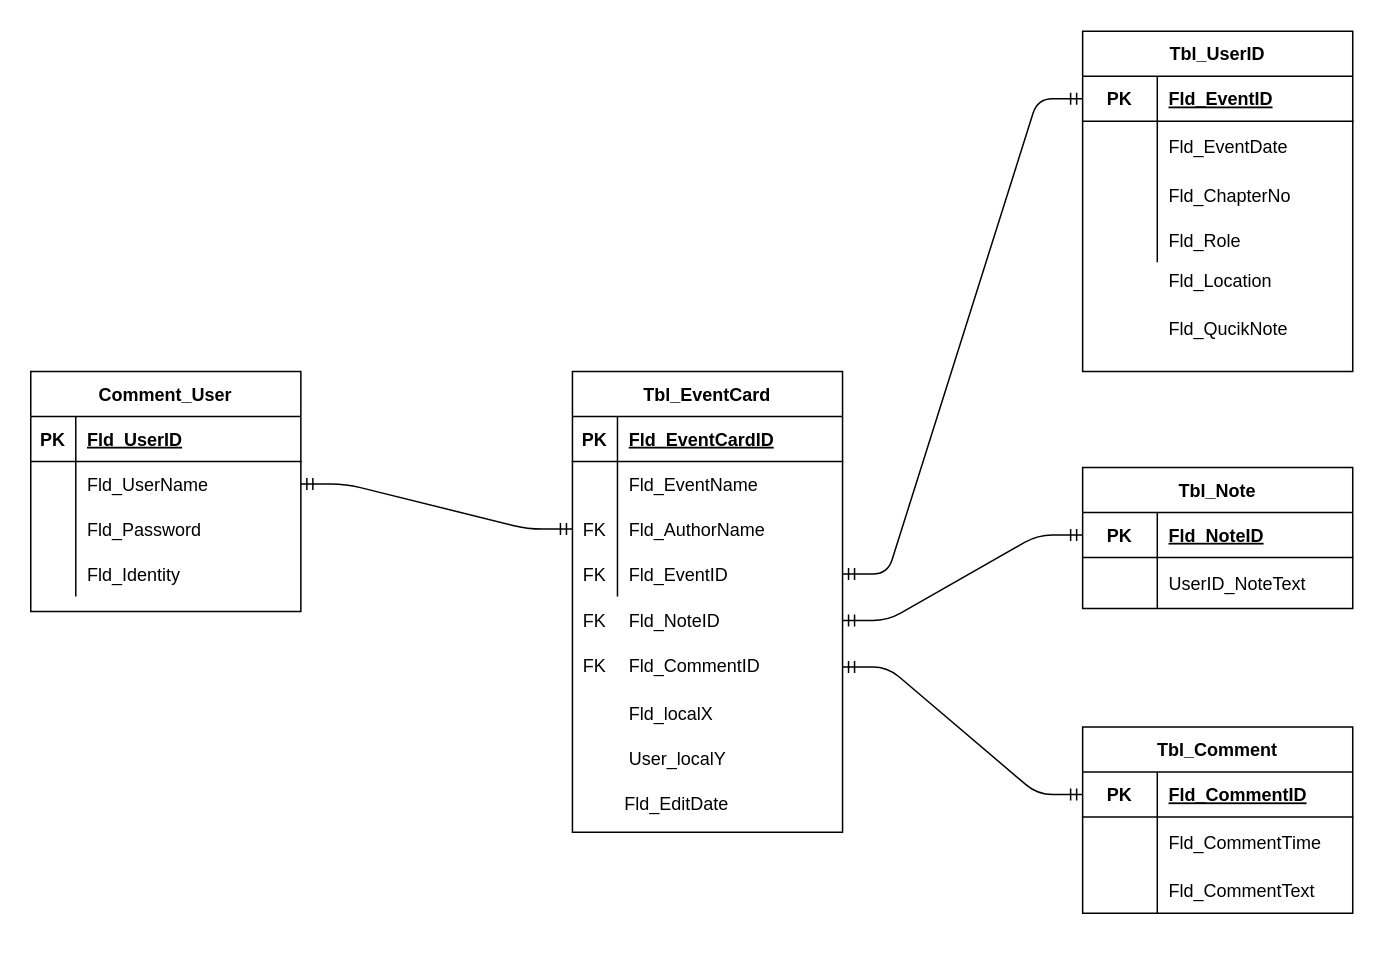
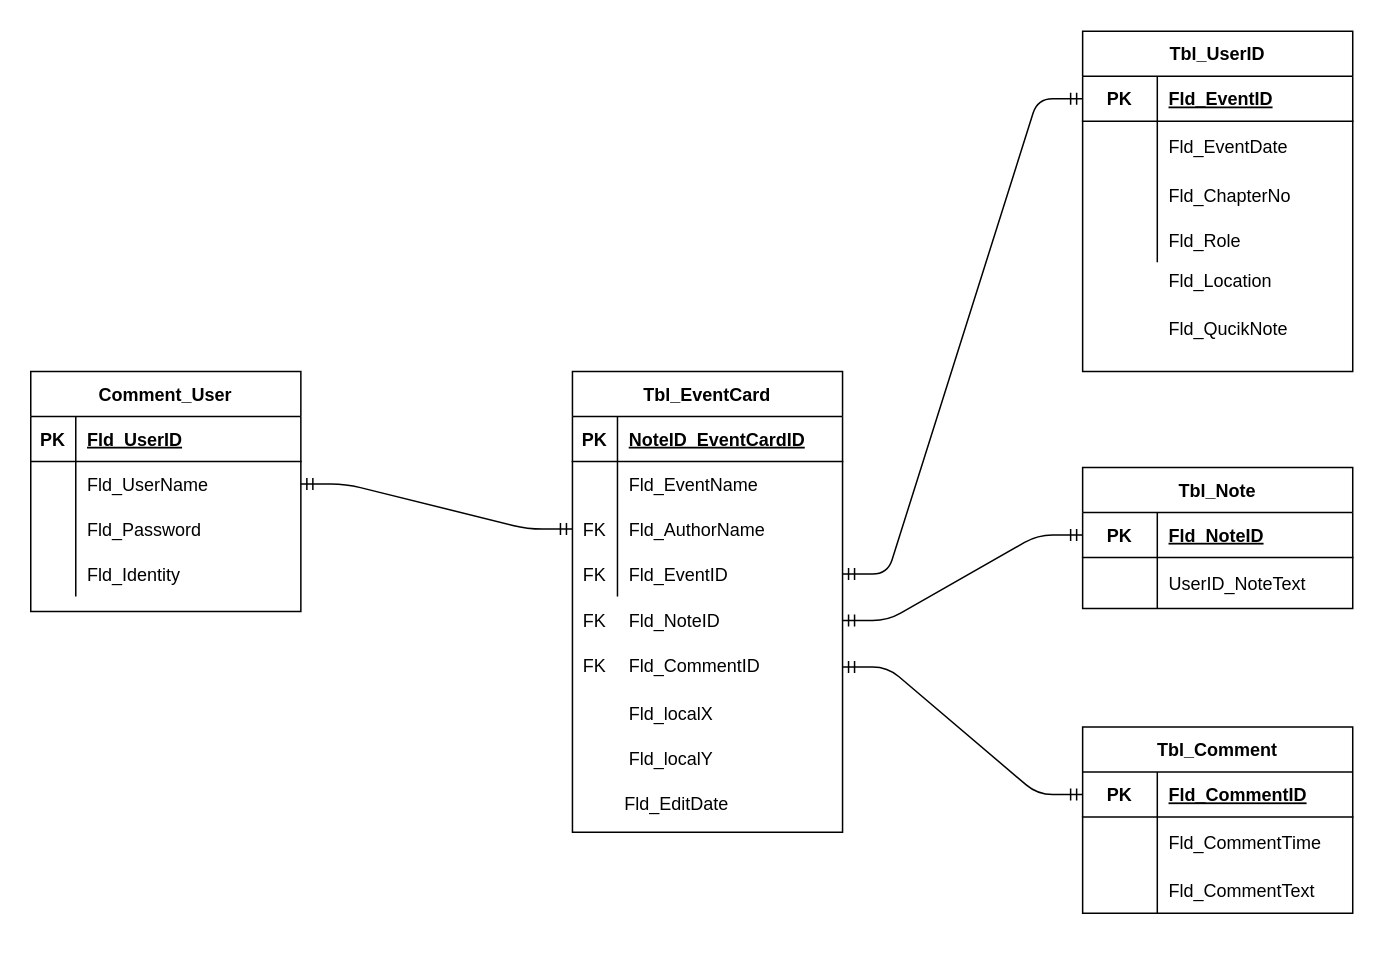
  <mxCell id="0" />
  <mxCell id="1" parent="0" />
  <mxCell id="2" value="Comment_User" style="shape=table;startSize=30;container=1;collapsible=1;childLayout=tableLayout;fixedRows=1;rowLines=0;fontStyle=1;align=center;resizeLast=1;" parent="1" vertex="1"><mxGeometry x="20" y="247" width="180" height="160" as="geometry" /></mxCell>
  <mxCell id="3" value="" style="shape=partialRectangle;collapsible=0;dropTarget=0;pointerEvents=0;fillColor=none;top=0;left=0;bottom=1;right=0;points=[[0,0.5],[1,0.5]];portConstraint=eastwest;" parent="2" vertex="1"><mxGeometry y="30" width="180" height="30" as="geometry" /></mxCell>
  <mxCell id="4" value="PK" style="shape=partialRectangle;connectable=0;fillColor=none;top=0;left=0;bottom=0;right=0;fontStyle=1;overflow=hidden;" parent="3" vertex="1"><mxGeometry width="30" height="30" as="geometry" /></mxCell>
  <mxCell id="5" value="Fld_UserID" style="shape=partialRectangle;connectable=0;fillColor=none;top=0;left=0;bottom=0;right=0;align=left;spacingLeft=6;fontStyle=5;overflow=hidden;" parent="3" vertex="1"><mxGeometry x="30" width="150" height="30" as="geometry" /></mxCell>
  <mxCell id="6" value="" style="shape=partialRectangle;collapsible=0;dropTarget=0;pointerEvents=0;fillColor=none;top=0;left=0;bottom=0;right=0;points=[[0,0.5],[1,0.5]];portConstraint=eastwest;" parent="2" vertex="1"><mxGeometry y="60" width="180" height="30" as="geometry" /></mxCell>
  <mxCell id="7" value="" style="shape=partialRectangle;connectable=0;fillColor=none;top=0;left=0;bottom=0;right=0;editable=1;overflow=hidden;" parent="6" vertex="1"><mxGeometry width="30" height="30" as="geometry" /></mxCell>
  <mxCell id="8" value="Fld_UserName" style="shape=partialRectangle;connectable=0;fillColor=none;top=0;left=0;bottom=0;right=0;align=left;spacingLeft=6;overflow=hidden;" parent="6" vertex="1"><mxGeometry x="30" width="150" height="30" as="geometry" /></mxCell>
  <mxCell id="9" value="" style="shape=partialRectangle;collapsible=0;dropTarget=0;pointerEvents=0;fillColor=none;top=0;left=0;bottom=0;right=0;points=[[0,0.5],[1,0.5]];portConstraint=eastwest;" parent="2" vertex="1"><mxGeometry y="90" width="180" height="30" as="geometry" /></mxCell>
  <mxCell id="10" value="" style="shape=partialRectangle;connectable=0;fillColor=none;top=0;left=0;bottom=0;right=0;editable=1;overflow=hidden;" parent="9" vertex="1"><mxGeometry width="30" height="30" as="geometry" /></mxCell>
  <mxCell id="11" value="Fld_Password" style="shape=partialRectangle;connectable=0;fillColor=none;top=0;left=0;bottom=0;right=0;align=left;spacingLeft=6;overflow=hidden;" parent="9" vertex="1"><mxGeometry x="30" width="150" height="30" as="geometry" /></mxCell>
  <mxCell id="12" value="" style="shape=partialRectangle;collapsible=0;dropTarget=0;pointerEvents=0;fillColor=none;top=0;left=0;bottom=0;right=0;points=[[0,0.5],[1,0.5]];portConstraint=eastwest;" parent="2" vertex="1"><mxGeometry y="120" width="180" height="30" as="geometry" /></mxCell>
  <mxCell id="13" value="" style="shape=partialRectangle;connectable=0;fillColor=none;top=0;left=0;bottom=0;right=0;editable=1;overflow=hidden;" parent="12" vertex="1"><mxGeometry width="30" height="30" as="geometry" /></mxCell>
  <mxCell id="14" value="Fld_Identity" style="shape=partialRectangle;connectable=0;fillColor=none;top=0;left=0;bottom=0;right=0;align=left;spacingLeft=6;overflow=hidden;" parent="12" vertex="1"><mxGeometry x="30" width="150" height="30" as="geometry" /></mxCell>
  <mxCell id="15" value="" style="edgeStyle=entityRelationEdgeStyle;fontSize=12;html=1;endArrow=ERmandOne;startArrow=ERmandOne;exitX=1;exitY=0.5;exitDx=0;exitDy=0;" parent="1" source="6" target="61" edge="1"><mxGeometry width="100" height="100" relative="1" as="geometry"><mxPoint x="298" y="387" as="sourcePoint" /><mxPoint x="398" y="287" as="targetPoint" /></mxGeometry></mxCell>
  <mxCell id="16" value="" style="edgeStyle=entityRelationEdgeStyle;fontSize=12;html=1;endArrow=ERmandOne;startArrow=ERmandOne;" parent="1" target="34" edge="1"><mxGeometry width="100" height="100" relative="1" as="geometry"><mxPoint x="561" y="413" as="sourcePoint" /><mxPoint x="655" y="610" as="targetPoint" /></mxGeometry></mxCell>
  <mxCell id="17" value="" style="group" parent="1" vertex="1" connectable="0"><mxGeometry x="721" y="20.25" width="180" height="226.75" as="geometry" /></mxCell>
  <mxCell id="18" value="Tbl_UserID" style="shape=table;startSize=30;container=1;collapsible=1;childLayout=tableLayout;fixedRows=1;rowLines=0;fontStyle=1;align=center;resizeLast=1;" parent="17" vertex="1"><mxGeometry width="180" height="226.75" as="geometry" /></mxCell>
  <mxCell id="19" value="" style="shape=partialRectangle;collapsible=0;dropTarget=0;pointerEvents=0;fillColor=none;top=0;left=0;bottom=1;right=0;points=[[0,0.5],[1,0.5]];portConstraint=eastwest;" parent="18" vertex="1"><mxGeometry y="30" width="180" height="30" as="geometry" /></mxCell>
  <mxCell id="20" value="PK" style="shape=partialRectangle;connectable=0;fillColor=none;top=0;left=0;bottom=0;right=0;fontStyle=1;overflow=hidden;" parent="19" vertex="1"><mxGeometry width="49.75" height="30" as="geometry" /></mxCell>
  <mxCell id="21" value="Fld_EventID" style="shape=partialRectangle;connectable=0;fillColor=none;top=0;left=0;bottom=0;right=0;align=left;spacingLeft=6;fontStyle=5;overflow=hidden;" parent="19" vertex="1"><mxGeometry x="49.75" width="130.25" height="30" as="geometry" /></mxCell>
  <mxCell id="22" value="" style="shape=partialRectangle;collapsible=0;dropTarget=0;pointerEvents=0;fillColor=none;top=0;left=0;bottom=0;right=0;points=[[0,0.5],[1,0.5]];portConstraint=eastwest;" parent="18" vertex="1"><mxGeometry y="60" width="180" height="34" as="geometry" /></mxCell>
  <mxCell id="23" value="" style="shape=partialRectangle;connectable=0;fillColor=none;top=0;left=0;bottom=0;right=0;editable=1;overflow=hidden;" parent="22" vertex="1"><mxGeometry width="49.75" height="34" as="geometry" /></mxCell>
  <mxCell id="24" value="Fld_EventDate" style="shape=partialRectangle;connectable=0;fillColor=none;top=0;left=0;bottom=0;right=0;align=left;spacingLeft=6;overflow=hidden;" parent="22" vertex="1"><mxGeometry x="49.75" width="130.25" height="34" as="geometry" /></mxCell>
  <mxCell id="25" value="" style="shape=partialRectangle;collapsible=0;dropTarget=0;pointerEvents=0;fillColor=none;top=0;left=0;bottom=0;right=0;points=[[0,0.5],[1,0.5]];portConstraint=eastwest;" parent="18" vertex="1"><mxGeometry y="94" width="180" height="30" as="geometry" /></mxCell>
  <mxCell id="26" value="" style="shape=partialRectangle;connectable=0;fillColor=none;top=0;left=0;bottom=0;right=0;editable=1;overflow=hidden;" parent="25" vertex="1"><mxGeometry width="49.75" height="30" as="geometry" /></mxCell>
  <mxCell id="27" value="Fld_ChapterNo" style="shape=partialRectangle;connectable=0;fillColor=none;top=0;left=0;bottom=0;right=0;align=left;spacingLeft=6;overflow=hidden;" parent="25" vertex="1"><mxGeometry x="49.75" width="130.25" height="30" as="geometry" /></mxCell>
  <mxCell id="28" value="" style="shape=partialRectangle;collapsible=0;dropTarget=0;pointerEvents=0;fillColor=none;top=0;left=0;bottom=0;right=0;points=[[0,0.5],[1,0.5]];portConstraint=eastwest;" parent="18" vertex="1"><mxGeometry y="124" width="180" height="30" as="geometry" /></mxCell>
  <mxCell id="29" value="" style="shape=partialRectangle;connectable=0;fillColor=none;top=0;left=0;bottom=0;right=0;editable=1;overflow=hidden;" parent="28" vertex="1"><mxGeometry width="49.75" height="30" as="geometry" /></mxCell>
  <mxCell id="30" value="Fld_Role" style="shape=partialRectangle;connectable=0;fillColor=none;top=0;left=0;bottom=0;right=0;align=left;spacingLeft=6;overflow=hidden;" parent="28" vertex="1"><mxGeometry x="49.75" width="130.25" height="30" as="geometry" /></mxCell>
  <mxCell id="31" value="Fld_Location" style="shape=partialRectangle;connectable=0;fillColor=none;top=0;left=0;bottom=0;right=0;align=left;spacingLeft=6;overflow=hidden;" parent="17" vertex="1"><mxGeometry x="49.75" y="151" width="130.25" height="30" as="geometry" /></mxCell>
  <mxCell id="32" value="Fld_QucikNote" style="shape=partialRectangle;connectable=0;fillColor=none;top=0;left=0;bottom=0;right=0;align=left;spacingLeft=6;overflow=hidden;" parent="17" vertex="1"><mxGeometry x="49.75" y="183" width="130.25" height="30" as="geometry" /></mxCell>
  <mxCell id="33" value="Tbl_Note" style="shape=table;startSize=30;container=1;collapsible=1;childLayout=tableLayout;fixedRows=1;rowLines=0;fontStyle=1;align=center;resizeLast=1;" parent="1" vertex="1"><mxGeometry x="721" y="311" width="180" height="94" as="geometry" /></mxCell>
  <mxCell id="34" value="" style="shape=partialRectangle;collapsible=0;dropTarget=0;pointerEvents=0;fillColor=none;top=0;left=0;bottom=1;right=0;points=[[0,0.5],[1,0.5]];portConstraint=eastwest;" parent="33" vertex="1"><mxGeometry y="30" width="180" height="30" as="geometry" /></mxCell>
  <mxCell id="35" value="PK" style="shape=partialRectangle;connectable=0;fillColor=none;top=0;left=0;bottom=0;right=0;fontStyle=1;overflow=hidden;" parent="34" vertex="1"><mxGeometry width="49.75" height="30" as="geometry" /></mxCell>
  <mxCell id="36" value="Fld_NoteID" style="shape=partialRectangle;connectable=0;fillColor=none;top=0;left=0;bottom=0;right=0;align=left;spacingLeft=6;fontStyle=5;overflow=hidden;" parent="34" vertex="1"><mxGeometry x="49.75" width="130.25" height="30" as="geometry" /></mxCell>
  <mxCell id="37" value="" style="shape=partialRectangle;collapsible=0;dropTarget=0;pointerEvents=0;fillColor=none;top=0;left=0;bottom=0;right=0;points=[[0,0.5],[1,0.5]];portConstraint=eastwest;" parent="33" vertex="1"><mxGeometry y="60" width="180" height="34" as="geometry" /></mxCell>
  <mxCell id="38" value="" style="shape=partialRectangle;connectable=0;fillColor=none;top=0;left=0;bottom=0;right=0;editable=1;overflow=hidden;" parent="37" vertex="1"><mxGeometry width="49.75" height="34" as="geometry" /></mxCell>
  <mxCell id="39" value="UserID_NoteText" style="shape=partialRectangle;connectable=0;fillColor=none;top=0;left=0;bottom=0;right=0;align=left;spacingLeft=6;overflow=hidden;" parent="37" vertex="1"><mxGeometry x="49.75" width="130.25" height="34" as="geometry" /></mxCell>
  <mxCell id="40" value="" style="edgeStyle=entityRelationEdgeStyle;fontSize=12;html=1;endArrow=ERmandOne;startArrow=ERmandOne;exitX=1;exitY=0.5;exitDx=0;exitDy=0;" parent="1" source="64" target="19" edge="1"><mxGeometry width="100" height="100" relative="1" as="geometry"><mxPoint x="574" y="517" as="sourcePoint" /><mxPoint x="674" y="417" as="targetPoint" /></mxGeometry></mxCell>
  <mxCell id="41" value="" style="group" parent="1" vertex="1" connectable="0"><mxGeometry x="721" y="484" width="180" height="131" as="geometry" /></mxCell>
  <mxCell id="42" value="Tbl_Comment" style="shape=table;startSize=30;container=1;collapsible=1;childLayout=tableLayout;fixedRows=1;rowLines=0;fontStyle=1;align=center;resizeLast=1;" parent="41" vertex="1"><mxGeometry width="180" height="124" as="geometry" /></mxCell>
  <mxCell id="43" value="" style="shape=partialRectangle;collapsible=0;dropTarget=0;pointerEvents=0;fillColor=none;top=0;left=0;bottom=1;right=0;points=[[0,0.5],[1,0.5]];portConstraint=eastwest;" parent="42" vertex="1"><mxGeometry y="30" width="180" height="30" as="geometry" /></mxCell>
  <mxCell id="44" value="PK" style="shape=partialRectangle;connectable=0;fillColor=none;top=0;left=0;bottom=0;right=0;fontStyle=1;overflow=hidden;" parent="43" vertex="1"><mxGeometry width="49.75" height="30" as="geometry" /></mxCell>
  <mxCell id="45" value="Fld_CommentID" style="shape=partialRectangle;connectable=0;fillColor=none;top=0;left=0;bottom=0;right=0;align=left;spacingLeft=6;fontStyle=5;overflow=hidden;" parent="43" vertex="1"><mxGeometry x="49.75" width="130.25" height="30" as="geometry" /></mxCell>
  <mxCell id="46" value="" style="shape=partialRectangle;collapsible=0;dropTarget=0;pointerEvents=0;fillColor=none;top=0;left=0;bottom=0;right=0;points=[[0,0.5],[1,0.5]];portConstraint=eastwest;" parent="42" vertex="1"><mxGeometry y="60" width="180" height="34" as="geometry" /></mxCell>
  <mxCell id="47" value="" style="shape=partialRectangle;connectable=0;fillColor=none;top=0;left=0;bottom=0;right=0;editable=1;overflow=hidden;" parent="46" vertex="1"><mxGeometry width="49.75" height="34" as="geometry" /></mxCell>
  <mxCell id="48" value="Fld_CommentTime" style="shape=partialRectangle;connectable=0;fillColor=none;top=0;left=0;bottom=0;right=0;align=left;spacingLeft=6;overflow=hidden;" parent="46" vertex="1"><mxGeometry x="49.75" width="130.25" height="34" as="geometry" /></mxCell>
  <mxCell id="49" value="" style="shape=partialRectangle;collapsible=0;dropTarget=0;pointerEvents=0;fillColor=none;top=0;left=0;bottom=0;right=0;points=[[0,0.5],[1,0.5]];portConstraint=eastwest;" parent="42" vertex="1"><mxGeometry y="94" width="180" height="30" as="geometry" /></mxCell>
  <mxCell id="50" value="" style="shape=partialRectangle;connectable=0;fillColor=none;top=0;left=0;bottom=0;right=0;editable=1;overflow=hidden;" parent="49" vertex="1"><mxGeometry width="49.75" height="30" as="geometry" /></mxCell>
  <mxCell id="51" value="Fld_CommentText" style="shape=partialRectangle;connectable=0;fillColor=none;top=0;left=0;bottom=0;right=0;align=left;spacingLeft=6;overflow=hidden;" parent="49" vertex="1"><mxGeometry x="49.75" width="130.25" height="30" as="geometry" /></mxCell>
  <mxCell id="52" value="" style="edgeStyle=entityRelationEdgeStyle;fontSize=12;html=1;endArrow=ERmandOne;startArrow=ERmandOne;" parent="1" target="43" edge="1"><mxGeometry width="100" height="100" relative="1" as="geometry"><mxPoint x="561" y="444" as="sourcePoint" /><mxPoint x="731" y="366" as="targetPoint" /></mxGeometry></mxCell>
  <mxCell id="53" value="" style="group" parent="1" vertex="1" connectable="0"><mxGeometry x="381" y="247" width="180" height="307" as="geometry" /></mxCell>
  <mxCell id="54" value="Tbl_EventCard" style="shape=table;startSize=30;container=1;collapsible=1;childLayout=tableLayout;fixedRows=1;rowLines=0;fontStyle=1;align=center;resizeLast=1;" parent="53" vertex="1"><mxGeometry width="180" height="307" as="geometry" /></mxCell>
  <mxCell id="55" value="" style="shape=partialRectangle;collapsible=0;dropTarget=0;pointerEvents=0;fillColor=none;top=0;left=0;bottom=1;right=0;points=[[0,0.5],[1,0.5]];portConstraint=eastwest;" parent="54" vertex="1"><mxGeometry y="30" width="180" height="30" as="geometry" /></mxCell>
  <mxCell id="56" value="PK" style="shape=partialRectangle;connectable=0;fillColor=none;top=0;left=0;bottom=0;right=0;fontStyle=1;overflow=hidden;" parent="55" vertex="1"><mxGeometry width="30" height="30" as="geometry" /></mxCell>
- <mxCell id="57" value="Fld_EventCardID" style="shape=partialRectangle;connectable=0;fillColor=none;top=0;left=0;bottom=0;right=0;align=left;spacingLeft=6;fontStyle=5;overflow=hidden;" parent="55" vertex="1"><mxGeometry x="30" width="150" height="30" as="geometry" /></mxCell>
+ <mxCell id="57" value="NoteID_EventCardID" style="shape=partialRectangle;connectable=0;fillColor=none;top=0;left=0;bottom=0;right=0;align=left;spacingLeft=6;fontStyle=5;overflow=hidden;" parent="55" vertex="1"><mxGeometry x="30" width="150" height="30" as="geometry" /></mxCell>
  <mxCell id="58" value="" style="shape=partialRectangle;collapsible=0;dropTarget=0;pointerEvents=0;fillColor=none;top=0;left=0;bottom=0;right=0;points=[[0,0.5],[1,0.5]];portConstraint=eastwest;" parent="54" vertex="1"><mxGeometry y="60" width="180" height="30" as="geometry" /></mxCell>
  <mxCell id="59" value="" style="shape=partialRectangle;connectable=0;fillColor=none;top=0;left=0;bottom=0;right=0;editable=1;overflow=hidden;" parent="58" vertex="1"><mxGeometry width="30" height="30" as="geometry" /></mxCell>
  <mxCell id="60" value="Fld_EventName" style="shape=partialRectangle;connectable=0;fillColor=none;top=0;left=0;bottom=0;right=0;align=left;spacingLeft=6;overflow=hidden;" parent="58" vertex="1"><mxGeometry x="30" width="150" height="30" as="geometry" /></mxCell>
  <mxCell id="61" value="" style="shape=partialRectangle;collapsible=0;dropTarget=0;pointerEvents=0;fillColor=none;top=0;left=0;bottom=0;right=0;points=[[0,0.5],[1,0.5]];portConstraint=eastwest;" parent="54" vertex="1"><mxGeometry y="90" width="180" height="30" as="geometry" /></mxCell>
  <mxCell id="62" value="FK" style="shape=partialRectangle;connectable=0;fillColor=none;top=0;left=0;bottom=0;right=0;editable=1;overflow=hidden;" parent="61" vertex="1"><mxGeometry width="30" height="30" as="geometry" /></mxCell>
  <mxCell id="63" value="Fld_AuthorName" style="shape=partialRectangle;connectable=0;fillColor=none;top=0;left=0;bottom=0;right=0;align=left;spacingLeft=6;overflow=hidden;" parent="61" vertex="1"><mxGeometry x="30" width="150" height="30" as="geometry" /></mxCell>
  <mxCell id="64" value="" style="shape=partialRectangle;collapsible=0;dropTarget=0;pointerEvents=0;fillColor=none;top=0;left=0;bottom=0;right=0;points=[[0,0.5],[1,0.5]];portConstraint=eastwest;" parent="54" vertex="1"><mxGeometry y="120" width="180" height="30" as="geometry" /></mxCell>
  <mxCell id="65" value="FK" style="shape=partialRectangle;connectable=0;fillColor=none;top=0;left=0;bottom=0;right=0;editable=1;overflow=hidden;" parent="64" vertex="1"><mxGeometry width="30" height="30" as="geometry" /></mxCell>
  <mxCell id="66" value="Fld_EventID" style="shape=partialRectangle;connectable=0;fillColor=none;top=0;left=0;bottom=0;right=0;align=left;spacingLeft=6;overflow=hidden;" parent="64" vertex="1"><mxGeometry x="30" width="150" height="30" as="geometry" /></mxCell>
  <mxCell id="67" value="Fld_NoteID" style="shape=partialRectangle;connectable=0;fillColor=none;top=0;left=0;bottom=0;right=0;align=left;spacingLeft=6;overflow=hidden;" parent="53" vertex="1"><mxGeometry x="30" y="151" width="150" height="30" as="geometry" /></mxCell>
  <mxCell id="68" value="Fld_CommentID" style="shape=partialRectangle;connectable=0;fillColor=none;top=0;left=0;bottom=0;right=0;align=left;spacingLeft=6;overflow=hidden;" parent="53" vertex="1"><mxGeometry x="30" y="181" width="150" height="30" as="geometry" /></mxCell>
  <mxCell id="69" value="FK" style="shape=partialRectangle;connectable=0;fillColor=none;top=0;left=0;bottom=0;right=0;editable=1;overflow=hidden;" parent="53" vertex="1"><mxGeometry y="151" width="30" height="30" as="geometry" /></mxCell>
  <mxCell id="70" value="FK" style="shape=partialRectangle;connectable=0;fillColor=none;top=0;left=0;bottom=0;right=0;editable=1;overflow=hidden;" parent="53" vertex="1"><mxGeometry y="181" width="30" height="30" as="geometry" /></mxCell>
  <mxCell id="71" value="" style="shape=partialRectangle;connectable=0;fillColor=none;top=0;left=0;bottom=0;right=0;editable=1;overflow=hidden;" parent="53" vertex="1"><mxGeometry y="211" width="30" height="30" as="geometry" /></mxCell>
  <mxCell id="72" value="Fld_localX" style="shape=partialRectangle;connectable=0;fillColor=none;top=0;left=0;bottom=0;right=0;align=left;spacingLeft=6;overflow=hidden;" parent="53" vertex="1"><mxGeometry x="30" y="213" width="150" height="30" as="geometry" /></mxCell>
- <mxCell id="73" value="User_localY" style="shape=partialRectangle;connectable=0;fillColor=none;top=0;left=0;bottom=0;right=0;align=left;spacingLeft=6;overflow=hidden;" parent="53" vertex="1"><mxGeometry x="30" y="243" width="150" height="30" as="geometry" /></mxCell>
+ <mxCell id="73" value="Fld_localY" style="shape=partialRectangle;connectable=0;fillColor=none;top=0;left=0;bottom=0;right=0;align=left;spacingLeft=6;overflow=hidden;" parent="53" vertex="1"><mxGeometry x="30" y="243" width="150" height="30" as="geometry" /></mxCell>
  <mxCell id="74" value="Fld_EditDate" style="shape=partialRectangle;connectable=0;fillColor=none;top=0;left=0;bottom=0;right=0;align=left;spacingLeft=6;overflow=hidden;" vertex="1" parent="53"><mxGeometry x="27" y="273" width="150" height="30" as="geometry" /></mxCell>
